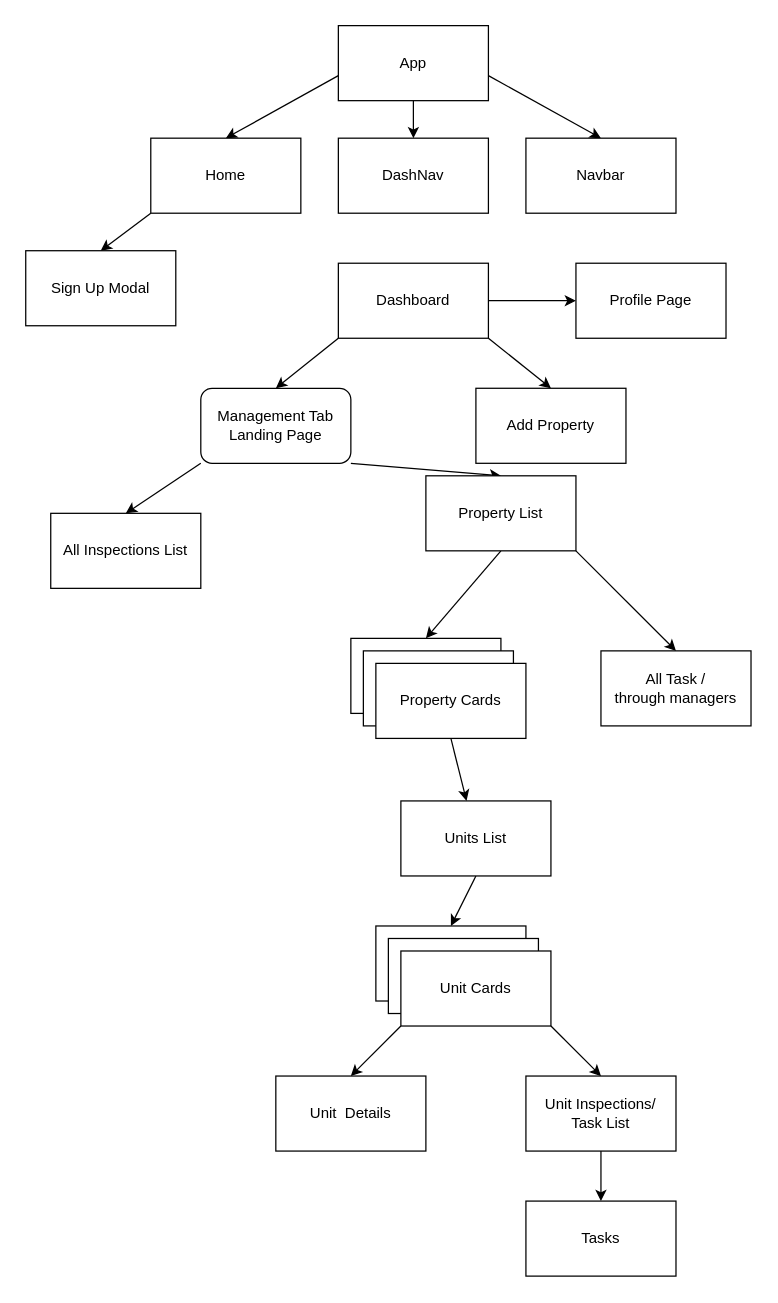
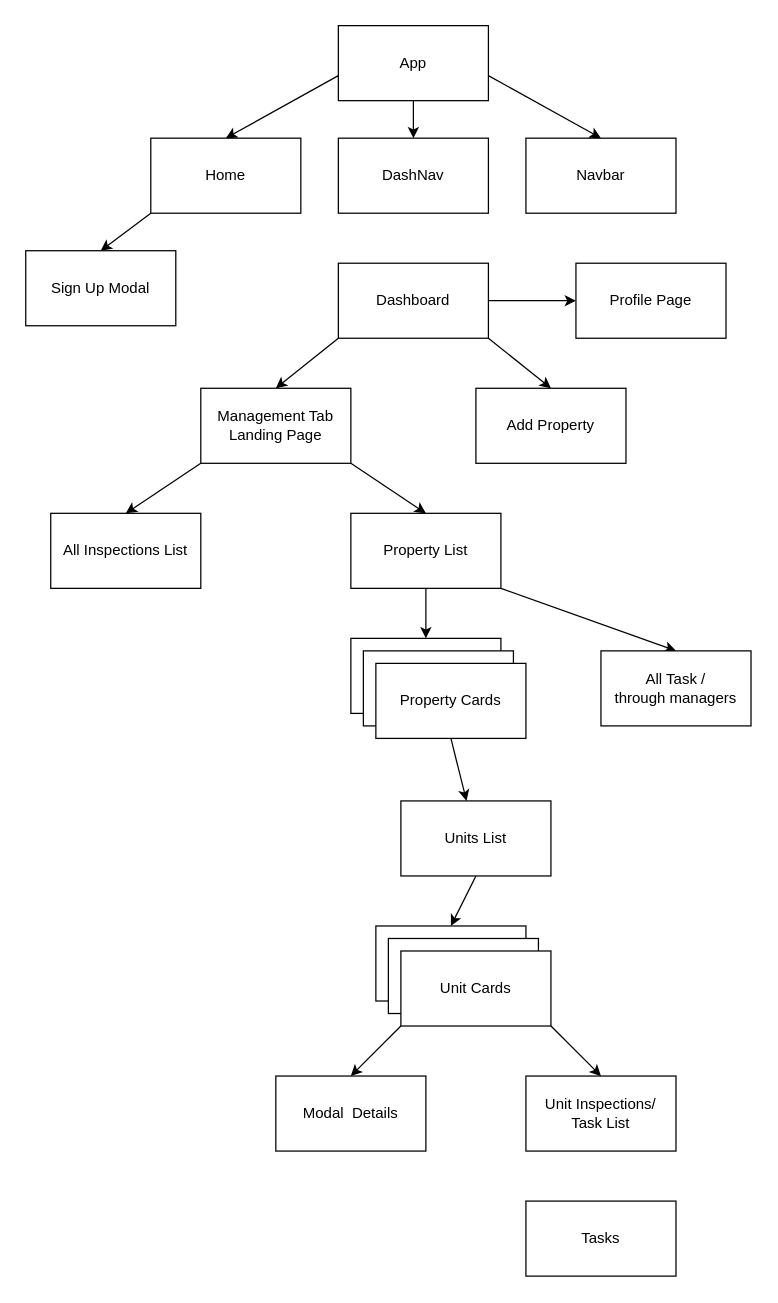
  <mxCell id="0" />
  <mxCell id="1" parent="0" />
  <mxCell id="2" style="edgeStyle=none;html=1;exitX=0.5;exitY=1;exitDx=0;exitDy=0;entryX=0.5;entryY=0;entryDx=0;entryDy=0;" parent="1" target="10" edge="1"><mxGeometry relative="1" as="geometry"><mxPoint x="330" y="60" as="sourcePoint" /></mxGeometry></mxCell>
  <mxCell id="3" style="edgeStyle=none;html=1;exitX=0;exitY=1;exitDx=0;exitDy=0;entryX=0.5;entryY=0;entryDx=0;entryDy=0;" parent="1" target="8" edge="1"><mxGeometry relative="1" as="geometry"><mxPoint x="270" y="60" as="sourcePoint" /></mxGeometry></mxCell>
  <mxCell id="4" style="edgeStyle=none;html=1;exitX=1;exitY=1;exitDx=0;exitDy=0;entryX=0.5;entryY=0;entryDx=0;entryDy=0;" parent="1" target="6" edge="1"><mxGeometry relative="1" as="geometry"><mxPoint x="390" y="60" as="sourcePoint" /></mxGeometry></mxCell>
  <mxCell id="5" value="App" style="whiteSpace=wrap;html=1;" parent="1" vertex="1"><mxGeometry x="270" y="20" width="120" height="60" as="geometry" /></mxCell>
  <mxCell id="6" value="Navbar" style="whiteSpace=wrap;html=1;" parent="1" vertex="1"><mxGeometry x="420" y="110" width="120" height="60" as="geometry" /></mxCell>
  <mxCell id="7" style="edgeStyle=none;html=1;exitX=0;exitY=1;exitDx=0;exitDy=0;entryX=0.5;entryY=0;entryDx=0;entryDy=0;" parent="1" source="8" target="9" edge="1"><mxGeometry relative="1" as="geometry" /></mxCell>
  <mxCell id="8" value="Home" style="whiteSpace=wrap;html=1;" parent="1" vertex="1"><mxGeometry x="120" y="110" width="120" height="60" as="geometry" /></mxCell>
  <mxCell id="9" value="Sign Up Modal" style="whiteSpace=wrap;html=1;" parent="1" vertex="1"><mxGeometry x="20" y="200" width="120" height="60" as="geometry" /></mxCell>
  <mxCell id="10" value="DashNav" style="whiteSpace=wrap;html=1;" parent="1" vertex="1"><mxGeometry x="270" y="110" width="120" height="60" as="geometry" /></mxCell>
  <mxCell id="11" style="edgeStyle=none;html=1;exitX=0;exitY=1;exitDx=0;exitDy=0;entryX=0.5;entryY=0;entryDx=0;entryDy=0;" parent="1" source="14" target="17" edge="1"><mxGeometry relative="1" as="geometry" /></mxCell>
  <mxCell id="12" style="edgeStyle=none;html=1;exitX=1;exitY=1;exitDx=0;exitDy=0;entryX=0.5;entryY=0;entryDx=0;entryDy=0;" parent="1" source="14" target="18" edge="1"><mxGeometry relative="1" as="geometry" /></mxCell>
  <mxCell id="13" style="edgeStyle=none;html=1;exitX=1;exitY=0.5;exitDx=0;exitDy=0;entryX=0;entryY=0.5;entryDx=0;entryDy=0;" parent="1" source="14" target="39" edge="1"><mxGeometry relative="1" as="geometry" /></mxCell>
  <mxCell id="14" value="Dashboard" style="whiteSpace=wrap;html=1;" parent="1" vertex="1"><mxGeometry x="270" y="210" width="120" height="60" as="geometry" /></mxCell>
  <mxCell id="15" style="edgeStyle=none;html=1;exitX=0;exitY=1;exitDx=0;exitDy=0;entryX=0.5;entryY=0;entryDx=0;entryDy=0;" parent="1" source="17" target="22" edge="1"><mxGeometry relative="1" as="geometry" /></mxCell>
  <mxCell id="16" style="edgeStyle=none;html=1;exitX=1;exitY=1;exitDx=0;exitDy=0;entryX=0.5;entryY=0;entryDx=0;entryDy=0;" parent="1" source="17" target="21" edge="1"><mxGeometry relative="1" as="geometry" /></mxCell>
- <mxCell id="17" value="Management Tab&lt;br&gt;Landing Page" style="whiteSpace=wrap;html=1;rounded=1;" parent="1" vertex="1"><mxGeometry x="160" y="310" width="120" height="60" as="geometry" /></mxCell>
+ <mxCell id="17" value="Management Tab&lt;br&gt;Landing Page" style="whiteSpace=wrap;html=1;" parent="1" vertex="1"><mxGeometry x="160" y="310" width="120" height="60" as="geometry" /></mxCell>
  <mxCell id="18" value="Add Property" style="whiteSpace=wrap;html=1;" parent="1" vertex="1"><mxGeometry x="380" y="310" width="120" height="60" as="geometry" /></mxCell>
  <mxCell id="19" style="edgeStyle=none;html=1;exitX=0.5;exitY=1;exitDx=0;exitDy=0;entryX=0.5;entryY=0;entryDx=0;entryDy=0;" parent="1" source="21" target="33" edge="1"><mxGeometry relative="1" as="geometry" /></mxCell>
  <mxCell id="20" style="edgeStyle=none;html=1;exitX=1;exitY=1;exitDx=0;exitDy=0;entryX=0.5;entryY=0;entryDx=0;entryDy=0;" parent="1" source="21" target="38" edge="1"><mxGeometry relative="1" as="geometry" /></mxCell>
- <mxCell id="21" value="Property List" style="whiteSpace=wrap;html=1;" parent="1" vertex="1"><mxGeometry x="340" y="380" width="120" height="60" as="geometry" /></mxCell>
+ <mxCell id="21" value="Property List" style="whiteSpace=wrap;html=1;" parent="1" vertex="1"><mxGeometry x="280" y="410" width="120" height="60" as="geometry" /></mxCell>
  <mxCell id="22" value="All Inspections List" style="whiteSpace=wrap;html=1;" parent="1" vertex="1"><mxGeometry x="40" y="410" width="120" height="60" as="geometry" /></mxCell>
- <mxCell id="23" style="edgeStyle=none;html=1;exitX=0.5;exitY=1;exitDx=0;exitDy=0;entryX=0.5;entryY=0;entryDx=0;entryDy=0;" parent="1" source="24" target="37" edge="1"><mxGeometry relative="1" as="geometry" /></mxCell>
  <mxCell id="24" value="Unit Inspections/&lt;br&gt;Task List" style="whiteSpace=wrap;html=1;" parent="1" vertex="1"><mxGeometry x="420" y="860" width="120" height="60" as="geometry" /></mxCell>
  <mxCell id="25" style="edgeStyle=none;html=1;exitX=0.5;exitY=1;exitDx=0;exitDy=0;entryX=0.5;entryY=0;entryDx=0;entryDy=0;" parent="1" source="26" target="27" edge="1"><mxGeometry relative="1" as="geometry" /></mxCell>
  <mxCell id="26" value="Units List" style="whiteSpace=wrap;html=1;" parent="1" vertex="1"><mxGeometry x="320" y="640" width="120" height="60" as="geometry" /></mxCell>
  <mxCell id="27" value="Unit Cards" style="whiteSpace=wrap;html=1;" parent="1" vertex="1"><mxGeometry x="300" y="740" width="120" height="60" as="geometry" /></mxCell>
  <mxCell id="28" value="Unit Cards" style="whiteSpace=wrap;html=1;" parent="1" vertex="1"><mxGeometry x="310" y="750" width="120" height="60" as="geometry" /></mxCell>
  <mxCell id="29" style="edgeStyle=none;html=1;exitX=1;exitY=1;exitDx=0;exitDy=0;entryX=0.5;entryY=0;entryDx=0;entryDy=0;" parent="1" source="31" target="24" edge="1"><mxGeometry relative="1" as="geometry" /></mxCell>
  <mxCell id="30" style="edgeStyle=none;html=1;exitX=0;exitY=1;exitDx=0;exitDy=0;entryX=0.5;entryY=0;entryDx=0;entryDy=0;" parent="1" source="31" target="32" edge="1"><mxGeometry relative="1" as="geometry" /></mxCell>
  <mxCell id="31" value="Unit Cards" style="whiteSpace=wrap;html=1;" parent="1" vertex="1"><mxGeometry x="320" y="760" width="120" height="60" as="geometry" /></mxCell>
- <mxCell id="32" value="Unit&amp;nbsp; Details" style="whiteSpace=wrap;html=1;" parent="1" vertex="1"><mxGeometry x="220" y="860" width="120" height="60" as="geometry" /></mxCell>
+ <mxCell id="32" value="Modal&amp;nbsp; Details" style="whiteSpace=wrap;html=1;" parent="1" vertex="1"><mxGeometry x="220" y="860" width="120" height="60" as="geometry" /></mxCell>
  <mxCell id="33" value="Property Cards" style="whiteSpace=wrap;html=1;" parent="1" vertex="1"><mxGeometry x="280" y="510" width="120" height="60" as="geometry" /></mxCell>
  <mxCell id="34" value="Property Cards" style="whiteSpace=wrap;html=1;" parent="1" vertex="1"><mxGeometry x="290" y="520" width="120" height="60" as="geometry" /></mxCell>
  <mxCell id="35" style="edgeStyle=none;html=1;exitX=0.5;exitY=1;exitDx=0;exitDy=0;" parent="1" source="36" target="26" edge="1"><mxGeometry relative="1" as="geometry" /></mxCell>
  <mxCell id="36" value="Property Cards" style="whiteSpace=wrap;html=1;" parent="1" vertex="1"><mxGeometry x="300" y="530" width="120" height="60" as="geometry" /></mxCell>
  <mxCell id="37" value="Tasks" style="whiteSpace=wrap;html=1;" parent="1" vertex="1"><mxGeometry x="420" y="960" width="120" height="60" as="geometry" /></mxCell>
  <mxCell id="38" value="All Task /&lt;br&gt;through managers" style="whiteSpace=wrap;html=1;" parent="1" vertex="1"><mxGeometry x="480" y="520" width="120" height="60" as="geometry" /></mxCell>
  <mxCell id="39" value="Profile Page" style="whiteSpace=wrap;html=1;" parent="1" vertex="1"><mxGeometry x="460" y="210" width="120" height="60" as="geometry" /></mxCell>
